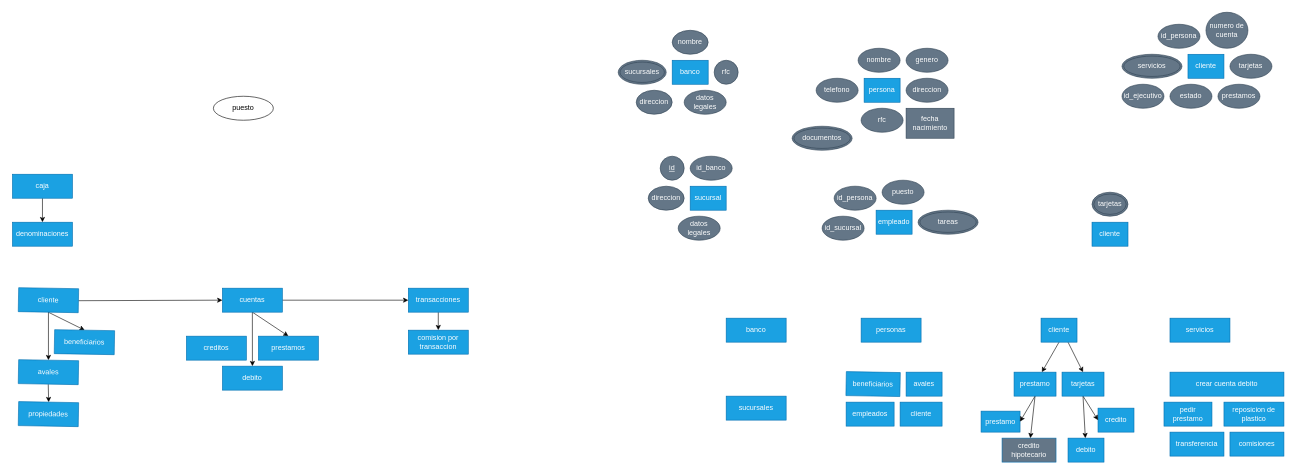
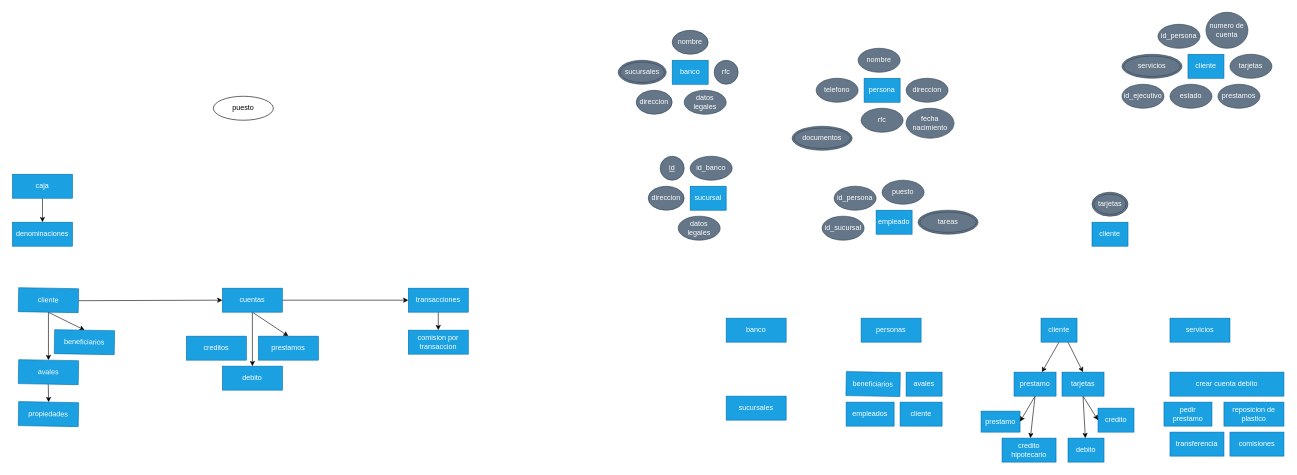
  <mxCell id="0" />
  <mxCell id="1" parent="0" />
  <mxCell id="2" style="edgeStyle=none;html=1;exitX=0.5;exitY=1;exitDx=0;exitDy=0;entryX=0.5;entryY=0;entryDx=0;entryDy=0;" parent="1" source="5" target="13" edge="1"><mxGeometry relative="1" as="geometry" /></mxCell>
  <mxCell id="3" style="edgeStyle=none;html=1;entryX=0.5;entryY=0;entryDx=0;entryDy=0;" parent="1" target="14" edge="1"><mxGeometry relative="1" as="geometry"><mxPoint x="420" y="520" as="sourcePoint" /></mxGeometry></mxCell>
  <mxCell id="4" style="edgeStyle=none;html=1;exitX=1;exitY=0.5;exitDx=0;exitDy=0;entryX=0;entryY=0.5;entryDx=0;entryDy=0;" parent="1" source="5" target="12" edge="1"><mxGeometry relative="1" as="geometry" /></mxCell>
  <mxCell id="5" value="cuentas" style="whiteSpace=wrap;html=1;align=center;fillColor=#1ba1e2;fontColor=#ffffff;strokeColor=#006EAF;" parent="1" vertex="1"><mxGeometry x="370" y="480" width="100" height="40" as="geometry" /></mxCell>
  <mxCell id="6" value="creditos" style="whiteSpace=wrap;html=1;align=center;fillColor=#1ba1e2;fontColor=#ffffff;strokeColor=#006EAF;" parent="1" vertex="1"><mxGeometry x="310" y="560" width="100" height="40" as="geometry" /></mxCell>
  <mxCell id="7" style="edgeStyle=none;html=1;exitX=1;exitY=0.5;exitDx=0;exitDy=0;entryX=0;entryY=0.5;entryDx=0;entryDy=0;" parent="1" source="10" target="5" edge="1"><mxGeometry relative="1" as="geometry" /></mxCell>
  <mxCell id="8" value="" style="edgeStyle=none;html=1;" parent="1" source="10" target="16" edge="1"><mxGeometry relative="1" as="geometry" /></mxCell>
  <mxCell id="9" style="edgeStyle=none;html=1;exitX=0.5;exitY=1;exitDx=0;exitDy=0;entryX=0.5;entryY=0;entryDx=0;entryDy=0;" parent="1" source="10" target="18" edge="1"><mxGeometry relative="1" as="geometry"><mxPoint x="130" y="610" as="targetPoint" /></mxGeometry></mxCell>
  <mxCell id="10" value="cliente" style="whiteSpace=wrap;html=1;align=center;fillColor=#1ba1e2;fontColor=#ffffff;strokeColor=#006EAF;rotation=1;" parent="1" vertex="1"><mxGeometry x="30" y="480" width="100" height="40" as="geometry" /></mxCell>
  <mxCell id="11" style="edgeStyle=none;html=1;exitX=0.5;exitY=1;exitDx=0;exitDy=0;entryX=0.5;entryY=0;entryDx=0;entryDy=0;" parent="1" source="12" target="19" edge="1"><mxGeometry relative="1" as="geometry" /></mxCell>
  <mxCell id="12" value="transacciones" style="whiteSpace=wrap;html=1;align=center;fillColor=#1ba1e2;fontColor=#ffffff;strokeColor=#006EAF;" parent="1" vertex="1"><mxGeometry x="680" y="480" width="100" height="40" as="geometry" /></mxCell>
  <mxCell id="13" value="debito" style="whiteSpace=wrap;html=1;align=center;fillColor=#1ba1e2;fontColor=#ffffff;strokeColor=#006EAF;" parent="1" vertex="1"><mxGeometry x="370.09" y="610" width="100" height="40" as="geometry" /></mxCell>
  <mxCell id="14" value="prestamos" style="whiteSpace=wrap;html=1;align=center;fillColor=#1ba1e2;fontColor=#ffffff;strokeColor=#006EAF;" parent="1" vertex="1"><mxGeometry x="430.09" y="560" width="100" height="40" as="geometry" /></mxCell>
  <mxCell id="15" style="edgeStyle=none;html=1;exitX=0.5;exitY=1;exitDx=0;exitDy=0;entryX=0.5;entryY=0;entryDx=0;entryDy=0;" parent="1" source="16" target="17" edge="1"><mxGeometry relative="1" as="geometry" /></mxCell>
  <mxCell id="16" value="avales" style="whiteSpace=wrap;html=1;align=center;fillColor=#1ba1e2;fontColor=#ffffff;strokeColor=#006EAF;rotation=1;" parent="1" vertex="1"><mxGeometry x="30" y="600" width="100" height="40" as="geometry" /></mxCell>
  <mxCell id="17" value="propiedades" style="whiteSpace=wrap;html=1;align=center;fillColor=#1ba1e2;fontColor=#ffffff;strokeColor=#006EAF;rotation=1;" parent="1" vertex="1"><mxGeometry x="30" y="670" width="100" height="40" as="geometry" /></mxCell>
  <mxCell id="18" value="beneficiarios" style="whiteSpace=wrap;html=1;align=center;fillColor=#1ba1e2;fontColor=#ffffff;strokeColor=#006EAF;rotation=1;" parent="1" vertex="1"><mxGeometry x="90" y="550" width="100" height="40" as="geometry" /></mxCell>
  <mxCell id="19" value="comision por transaccion" style="whiteSpace=wrap;html=1;align=center;fillColor=#1ba1e2;fontColor=#ffffff;strokeColor=#006EAF;" parent="1" vertex="1"><mxGeometry x="680" y="550" width="100" height="40" as="geometry" /></mxCell>
  <mxCell id="20" style="edgeStyle=none;html=1;exitX=0.5;exitY=1;exitDx=0;exitDy=0;entryX=0.5;entryY=0;entryDx=0;entryDy=0;" parent="1" source="21" target="22" edge="1"><mxGeometry relative="1" as="geometry" /></mxCell>
  <mxCell id="21" value="caja" style="whiteSpace=wrap;html=1;align=center;fillColor=#1ba1e2;fontColor=#ffffff;strokeColor=#006EAF;" parent="1" vertex="1"><mxGeometry x="20" y="290" width="100" height="40" as="geometry" /></mxCell>
  <mxCell id="22" value="denominaciones" style="whiteSpace=wrap;html=1;align=center;fillColor=#1ba1e2;fontColor=#ffffff;strokeColor=#006EAF;" parent="1" vertex="1"><mxGeometry x="20" y="370" width="100" height="40" as="geometry" /></mxCell>
  <mxCell id="23" value="puesto" style="ellipse;whiteSpace=wrap;html=1;align=center;" parent="1" vertex="1"><mxGeometry x="355" y="160" width="100" height="40" as="geometry" /></mxCell>
  <mxCell id="24" value="banco" style="whiteSpace=wrap;html=1;align=center;fillColor=#1ba1e2;fontColor=#ffffff;strokeColor=#006EAF;" parent="1" vertex="1"><mxGeometry x="1120" y="100" width="60" height="40" as="geometry" /></mxCell>
  <mxCell id="25" value="direccion" style="ellipse;whiteSpace=wrap;html=1;align=center;fillColor=#647687;fontColor=#ffffff;strokeColor=#314354;" parent="1" vertex="1"><mxGeometry x="1510" y="130" width="70" height="40" as="geometry" /></mxCell>
  <mxCell id="26" value="nombre" style="ellipse;whiteSpace=wrap;html=1;align=center;fillColor=#647687;fontColor=#ffffff;strokeColor=#314354;" parent="1" vertex="1"><mxGeometry x="1120" y="50" width="60" height="40" as="geometry" /></mxCell>
  <mxCell id="27" value="direccion" style="ellipse;whiteSpace=wrap;html=1;align=center;fillColor=#647687;fontColor=#ffffff;strokeColor=#314354;" parent="1" vertex="1"><mxGeometry x="1060" y="150" width="60" height="40" as="geometry" /></mxCell>
  <mxCell id="28" value="rfc" style="ellipse;whiteSpace=wrap;html=1;align=center;fillColor=#647687;fontColor=#ffffff;strokeColor=#314354;" parent="1" vertex="1"><mxGeometry x="1190" y="100" width="40" height="40" as="geometry" /></mxCell>
  <mxCell id="29" value="sucursales" style="ellipse;shape=doubleEllipse;margin=3;whiteSpace=wrap;html=1;align=center;fillColor=#647687;fontColor=#ffffff;strokeColor=#314354;" parent="1" vertex="1"><mxGeometry x="1030" y="100" width="80" height="40" as="geometry" /></mxCell>
  <mxCell id="30" value="persona" style="whiteSpace=wrap;html=1;align=center;fillColor=#1ba1e2;fontColor=#ffffff;strokeColor=#006EAF;" parent="1" vertex="1"><mxGeometry x="1440" y="130" width="60" height="40" as="geometry" /></mxCell>
  <mxCell id="31" value="nombre" style="ellipse;whiteSpace=wrap;html=1;align=center;fillColor=#647687;fontColor=#ffffff;strokeColor=#314354;" parent="1" vertex="1"><mxGeometry x="1430" y="80" width="70" height="40" as="geometry" /></mxCell>
  <mxCell id="32" value="telefono" style="ellipse;whiteSpace=wrap;html=1;align=center;fillColor=#647687;fontColor=#ffffff;strokeColor=#314354;" parent="1" vertex="1"><mxGeometry x="1360" y="130" width="70" height="40" as="geometry" /></mxCell>
  <mxCell id="33" value="rfc" style="ellipse;whiteSpace=wrap;html=1;align=center;fillColor=#647687;fontColor=#ffffff;strokeColor=#314354;" parent="1" vertex="1"><mxGeometry x="1435" y="180" width="70" height="40" as="geometry" /></mxCell>
  <mxCell id="34" value="empleado" style="whiteSpace=wrap;html=1;align=center;fillColor=#1ba1e2;fontColor=#ffffff;strokeColor=#006EAF;" parent="1" vertex="1"><mxGeometry x="1460" y="350" width="60" height="40" as="geometry" /></mxCell>
- <mxCell id="35" value="fecha nacimiento" style="whiteSpace=wrap;html=1;align=center;fillColor=#647687;fontColor=#ffffff;strokeColor=#314354;rounded=0;" parent="1" vertex="1"><mxGeometry x="1510" y="180" width="80" height="50" as="geometry" /></mxCell>
+ <mxCell id="35" value="fecha nacimiento" style="ellipse;whiteSpace=wrap;html=1;align=center;fillColor=#647687;fontColor=#ffffff;strokeColor=#314354;" parent="1" vertex="1"><mxGeometry x="1510" y="180" width="80" height="50" as="geometry" /></mxCell>
  <mxCell id="36" value="documentos" style="ellipse;shape=doubleEllipse;margin=3;whiteSpace=wrap;html=1;align=center;fillColor=#647687;fontColor=#ffffff;strokeColor=#314354;" parent="1" vertex="1"><mxGeometry x="1320" y="210" width="100" height="40" as="geometry" /></mxCell>
  <mxCell id="37" value="id_persona" style="ellipse;whiteSpace=wrap;html=1;align=center;fillColor=#647687;fontColor=#ffffff;strokeColor=#314354;" parent="1" vertex="1"><mxGeometry x="1390" y="310" width="70" height="40" as="geometry" /></mxCell>
  <mxCell id="38" value="sucursal" style="whiteSpace=wrap;html=1;align=center;fillColor=#1ba1e2;fontColor=#ffffff;strokeColor=#006EAF;" parent="1" vertex="1"><mxGeometry x="1150" y="310" width="60" height="40" as="geometry" /></mxCell>
  <mxCell id="39" value="id_banco" style="ellipse;whiteSpace=wrap;html=1;align=center;fillColor=#647687;fontColor=#ffffff;strokeColor=#314354;" parent="1" vertex="1"><mxGeometry x="1150" y="260" width="70" height="40" as="geometry" /></mxCell>
  <mxCell id="40" value="id" style="ellipse;whiteSpace=wrap;html=1;align=center;fontStyle=4;fillColor=#647687;fontColor=#ffffff;strokeColor=#314354;" parent="1" vertex="1"><mxGeometry x="1100" y="260" width="40" height="40" as="geometry" /></mxCell>
  <mxCell id="41" value="datos legales" style="ellipse;whiteSpace=wrap;html=1;align=center;fillColor=#647687;fontColor=#ffffff;strokeColor=#314354;" parent="1" vertex="1"><mxGeometry x="1140" y="150" width="70" height="40" as="geometry" /></mxCell>
  <mxCell id="42" value="direccion" style="ellipse;whiteSpace=wrap;html=1;align=center;fillColor=#647687;fontColor=#ffffff;strokeColor=#314354;" parent="1" vertex="1"><mxGeometry x="1080" y="310" width="60" height="40" as="geometry" /></mxCell>
  <mxCell id="43" value="datos legales" style="ellipse;whiteSpace=wrap;html=1;align=center;fillColor=#647687;fontColor=#ffffff;strokeColor=#314354;" parent="1" vertex="1"><mxGeometry x="1130" y="360" width="70" height="40" as="geometry" /></mxCell>
  <mxCell id="44" value="puesto" style="ellipse;whiteSpace=wrap;html=1;align=center;fillColor=#647687;fontColor=#ffffff;strokeColor=#314354;" parent="1" vertex="1"><mxGeometry x="1470" y="300" width="70" height="40" as="geometry" /></mxCell>
  <mxCell id="45" value="id_sucursal" style="ellipse;whiteSpace=wrap;html=1;align=center;fillColor=#647687;fontColor=#ffffff;strokeColor=#314354;" parent="1" vertex="1"><mxGeometry x="1370" y="360" width="70" height="40" as="geometry" /></mxCell>
  <mxCell id="46" value="cliente" style="whiteSpace=wrap;html=1;align=center;fillColor=#1ba1e2;fontColor=#ffffff;strokeColor=#006EAF;" parent="1" vertex="1"><mxGeometry x="1980" y="90" width="60" height="40" as="geometry" /></mxCell>
  <mxCell id="47" value="id_persona" style="ellipse;whiteSpace=wrap;html=1;align=center;fillColor=#647687;fontColor=#ffffff;strokeColor=#314354;" parent="1" vertex="1"><mxGeometry x="1930" y="40" width="70" height="40" as="geometry" /></mxCell>
  <mxCell id="48" value="sucursales" style="whiteSpace=wrap;html=1;align=center;fillColor=#1ba1e2;fontColor=#ffffff;strokeColor=#006EAF;" parent="1" vertex="1"><mxGeometry x="1210" y="660" width="100" height="40" as="geometry" /></mxCell>
  <mxCell id="49" value="empleados" style="whiteSpace=wrap;html=1;align=center;fillColor=#1ba1e2;fontColor=#ffffff;strokeColor=#006EAF;" parent="1" vertex="1"><mxGeometry x="1410" y="670" width="80" height="40" as="geometry" /></mxCell>
  <mxCell id="50" value="banco" style="whiteSpace=wrap;html=1;align=center;fillColor=#1ba1e2;fontColor=#ffffff;strokeColor=#006EAF;" parent="1" vertex="1"><mxGeometry x="1210" y="530" width="100" height="40" as="geometry" /></mxCell>
  <mxCell id="51" value="personas" style="whiteSpace=wrap;html=1;align=center;fillColor=#1ba1e2;fontColor=#ffffff;strokeColor=#006EAF;" parent="1" vertex="1"><mxGeometry x="1435" y="530" width="100" height="40" as="geometry" /></mxCell>
  <mxCell id="52" value="cliente" style="whiteSpace=wrap;html=1;align=center;fillColor=#1ba1e2;fontColor=#ffffff;strokeColor=#006EAF;" parent="1" vertex="1"><mxGeometry x="1500" y="670" width="70" height="40" as="geometry" /></mxCell>
  <mxCell id="53" value="avales" style="whiteSpace=wrap;html=1;align=center;fillColor=#1ba1e2;fontColor=#ffffff;strokeColor=#006EAF;" parent="1" vertex="1"><mxGeometry x="1510" y="620" width="60" height="40" as="geometry" /></mxCell>
  <mxCell id="54" value="beneficiarios" style="whiteSpace=wrap;html=1;align=center;fillColor=#1ba1e2;fontColor=#ffffff;strokeColor=#006EAF;rotation=1;" parent="1" vertex="1"><mxGeometry x="1410" y="619.91" width="90" height="40" as="geometry" /></mxCell>
  <mxCell id="55" value="servicios" style="whiteSpace=wrap;html=1;align=center;fillColor=#1ba1e2;fontColor=#ffffff;strokeColor=#006EAF;" parent="1" vertex="1"><mxGeometry x="1950" y="530" width="100" height="40" as="geometry" /></mxCell>
  <mxCell id="56" value="crear cuenta debito" style="whiteSpace=wrap;html=1;align=center;fillColor=#1ba1e2;fontColor=#ffffff;strokeColor=#006EAF;" parent="1" vertex="1"><mxGeometry x="1950" y="620" width="190" height="40" as="geometry" /></mxCell>
  <mxCell id="57" value="transferencia" style="whiteSpace=wrap;html=1;align=center;fillColor=#1ba1e2;fontColor=#ffffff;strokeColor=#006EAF;" parent="1" vertex="1"><mxGeometry x="1950" y="720" width="90" height="40" as="geometry" /></mxCell>
  <mxCell id="58" value="pedir prestamo" style="whiteSpace=wrap;html=1;align=center;fillColor=#1ba1e2;fontColor=#ffffff;strokeColor=#006EAF;" parent="1" vertex="1"><mxGeometry x="1940" y="670" width="80" height="40" as="geometry" /></mxCell>
  <mxCell id="59" style="edgeStyle=none;html=1;exitX=0.5;exitY=1;exitDx=0;exitDy=0;" parent="1" source="61" target="68" edge="1"><mxGeometry relative="1" as="geometry" /></mxCell>
  <mxCell id="60" style="edgeStyle=none;html=1;exitX=0.75;exitY=1;exitDx=0;exitDy=0;entryX=0.5;entryY=0;entryDx=0;entryDy=0;" parent="1" source="61" target="71" edge="1"><mxGeometry relative="1" as="geometry" /></mxCell>
  <mxCell id="61" value="cliente" style="whiteSpace=wrap;html=1;align=center;fillColor=#1ba1e2;fontColor=#ffffff;strokeColor=#006EAF;" parent="1" vertex="1"><mxGeometry x="1735" y="530" width="60" height="40" as="geometry" /></mxCell>
  <mxCell id="62" value="credito" style="whiteSpace=wrap;html=1;align=center;fillColor=#1ba1e2;fontColor=#ffffff;strokeColor=#006EAF;" parent="1" vertex="1"><mxGeometry x="1830" y="680" width="60" height="40" as="geometry" /></mxCell>
  <mxCell id="63" value="debito" style="whiteSpace=wrap;html=1;align=center;fillColor=#1ba1e2;fontColor=#ffffff;strokeColor=#006EAF;" parent="1" vertex="1"><mxGeometry x="1780" y="730" width="60" height="40" as="geometry" /></mxCell>
  <mxCell id="64" value="prestamo" style="whiteSpace=wrap;html=1;align=center;fillColor=#1ba1e2;fontColor=#ffffff;strokeColor=#006EAF;direction=south;" parent="1" vertex="1"><mxGeometry x="1635" y="685" width="65" height="35" as="geometry" /></mxCell>
- <mxCell id="65" value="credito hipotecario" style="whiteSpace=wrap;html=1;align=center;fillColor=#647687;fontColor=#ffffff;strokeColor=#006EAF;" parent="1" vertex="1"><mxGeometry x="1670" y="730" width="90" height="40" as="geometry" /></mxCell>
+ <mxCell id="65" value="credito hipotecario" style="whiteSpace=wrap;html=1;align=center;fillColor=#1ba1e2;fontColor=#ffffff;strokeColor=#006EAF;" parent="1" vertex="1"><mxGeometry x="1670" y="730" width="90" height="40" as="geometry" /></mxCell>
  <mxCell id="66" style="edgeStyle=none;html=1;exitX=0.5;exitY=1;exitDx=0;exitDy=0;" parent="1" source="68" target="65" edge="1"><mxGeometry relative="1" as="geometry" /></mxCell>
  <mxCell id="67" style="edgeStyle=none;html=1;exitX=0.5;exitY=1;exitDx=0;exitDy=0;entryX=0.5;entryY=0;entryDx=0;entryDy=0;" parent="1" source="68" target="64" edge="1"><mxGeometry relative="1" as="geometry" /></mxCell>
  <mxCell id="68" value="prestamo" style="whiteSpace=wrap;html=1;align=center;fillColor=#1ba1e2;fontColor=#ffffff;strokeColor=#006EAF;" parent="1" vertex="1"><mxGeometry x="1690" y="620" width="70" height="40" as="geometry" /></mxCell>
  <mxCell id="69" style="edgeStyle=none;html=1;exitX=0.5;exitY=1;exitDx=0;exitDy=0;entryX=0;entryY=0.5;entryDx=0;entryDy=0;" parent="1" source="71" target="62" edge="1"><mxGeometry relative="1" as="geometry" /></mxCell>
  <mxCell id="70" style="edgeStyle=none;html=1;exitX=0.5;exitY=1;exitDx=0;exitDy=0;" parent="1" source="71" target="63" edge="1"><mxGeometry relative="1" as="geometry" /></mxCell>
  <mxCell id="71" value="tarjetas" style="whiteSpace=wrap;html=1;align=center;fillColor=#1ba1e2;fontColor=#ffffff;strokeColor=#006EAF;" parent="1" vertex="1"><mxGeometry x="1770" y="620" width="70" height="40" as="geometry" /></mxCell>
  <mxCell id="72" value="reposicion de plastico" style="whiteSpace=wrap;html=1;align=center;fillColor=#1ba1e2;fontColor=#ffffff;strokeColor=#006EAF;" parent="1" vertex="1"><mxGeometry x="2040" y="670" width="100" height="40" as="geometry" /></mxCell>
  <mxCell id="73" value="numero de cuenta" style="ellipse;whiteSpace=wrap;html=1;align=center;fillColor=#647687;fontColor=#ffffff;strokeColor=#314354;" parent="1" vertex="1"><mxGeometry x="2010" y="20" width="70" height="60" as="geometry" /></mxCell>
  <mxCell id="74" value="comisiones" style="whiteSpace=wrap;html=1;align=center;fillColor=#1ba1e2;fontColor=#ffffff;strokeColor=#006EAF;" vertex="1" parent="1"><mxGeometry x="2050" y="720" width="90" height="40" as="geometry" /></mxCell>
  <mxCell id="75" value="tarjetas" style="ellipse;whiteSpace=wrap;html=1;align=center;fillColor=#647687;fontColor=#ffffff;strokeColor=#314354;" vertex="1" parent="1"><mxGeometry x="2050" y="90" width="70" height="40" as="geometry" /></mxCell>
  <mxCell id="76" value="prestamos" style="ellipse;whiteSpace=wrap;html=1;align=center;fillColor=#647687;fontColor=#ffffff;strokeColor=#314354;" vertex="1" parent="1"><mxGeometry x="2030" y="140" width="70" height="40" as="geometry" /></mxCell>
  <mxCell id="77" value="tareas" style="ellipse;shape=doubleEllipse;margin=3;whiteSpace=wrap;html=1;align=center;fillColor=#647687;fontColor=#ffffff;strokeColor=#314354;" vertex="1" parent="1"><mxGeometry x="1530" y="350" width="100" height="40" as="geometry" /></mxCell>
- <mxCell id="78" value="genero" style="ellipse;whiteSpace=wrap;html=1;align=center;fillColor=#647687;fontColor=#ffffff;strokeColor=#314354;" vertex="1" parent="1"><mxGeometry x="1510" y="80" width="70" height="40" as="geometry" /></mxCell>
  <mxCell id="79" value="estado" style="ellipse;whiteSpace=wrap;html=1;align=center;fillColor=#647687;fontColor=#ffffff;strokeColor=#314354;" vertex="1" parent="1"><mxGeometry x="1950" y="140" width="70" height="40" as="geometry" /></mxCell>
  <mxCell id="80" value="id_ejecutivo" style="ellipse;whiteSpace=wrap;html=1;align=center;fillColor=#647687;fontColor=#ffffff;strokeColor=#314354;" vertex="1" parent="1"><mxGeometry x="1870" y="140" width="70" height="40" as="geometry" /></mxCell>
  <mxCell id="81" value="cliente" style="whiteSpace=wrap;html=1;align=center;fillColor=#1ba1e2;fontColor=#ffffff;strokeColor=#006EAF;" vertex="1" parent="1"><mxGeometry x="1820" y="370" width="60" height="40" as="geometry" /></mxCell>
  <mxCell id="82" value="servicios" style="ellipse;shape=doubleEllipse;margin=3;whiteSpace=wrap;html=1;align=center;fillColor=#647687;fontColor=#ffffff;strokeColor=#314354;" vertex="1" parent="1"><mxGeometry x="1870" y="90" width="100" height="40" as="geometry" /></mxCell>
  <mxCell id="83" value="tarjetas" style="ellipse;shape=doubleEllipse;margin=3;whiteSpace=wrap;html=1;align=center;fillColor=#647687;fontColor=#ffffff;strokeColor=#314354;" vertex="1" parent="1"><mxGeometry x="1820" y="320" width="60" height="40" as="geometry" /></mxCell>
